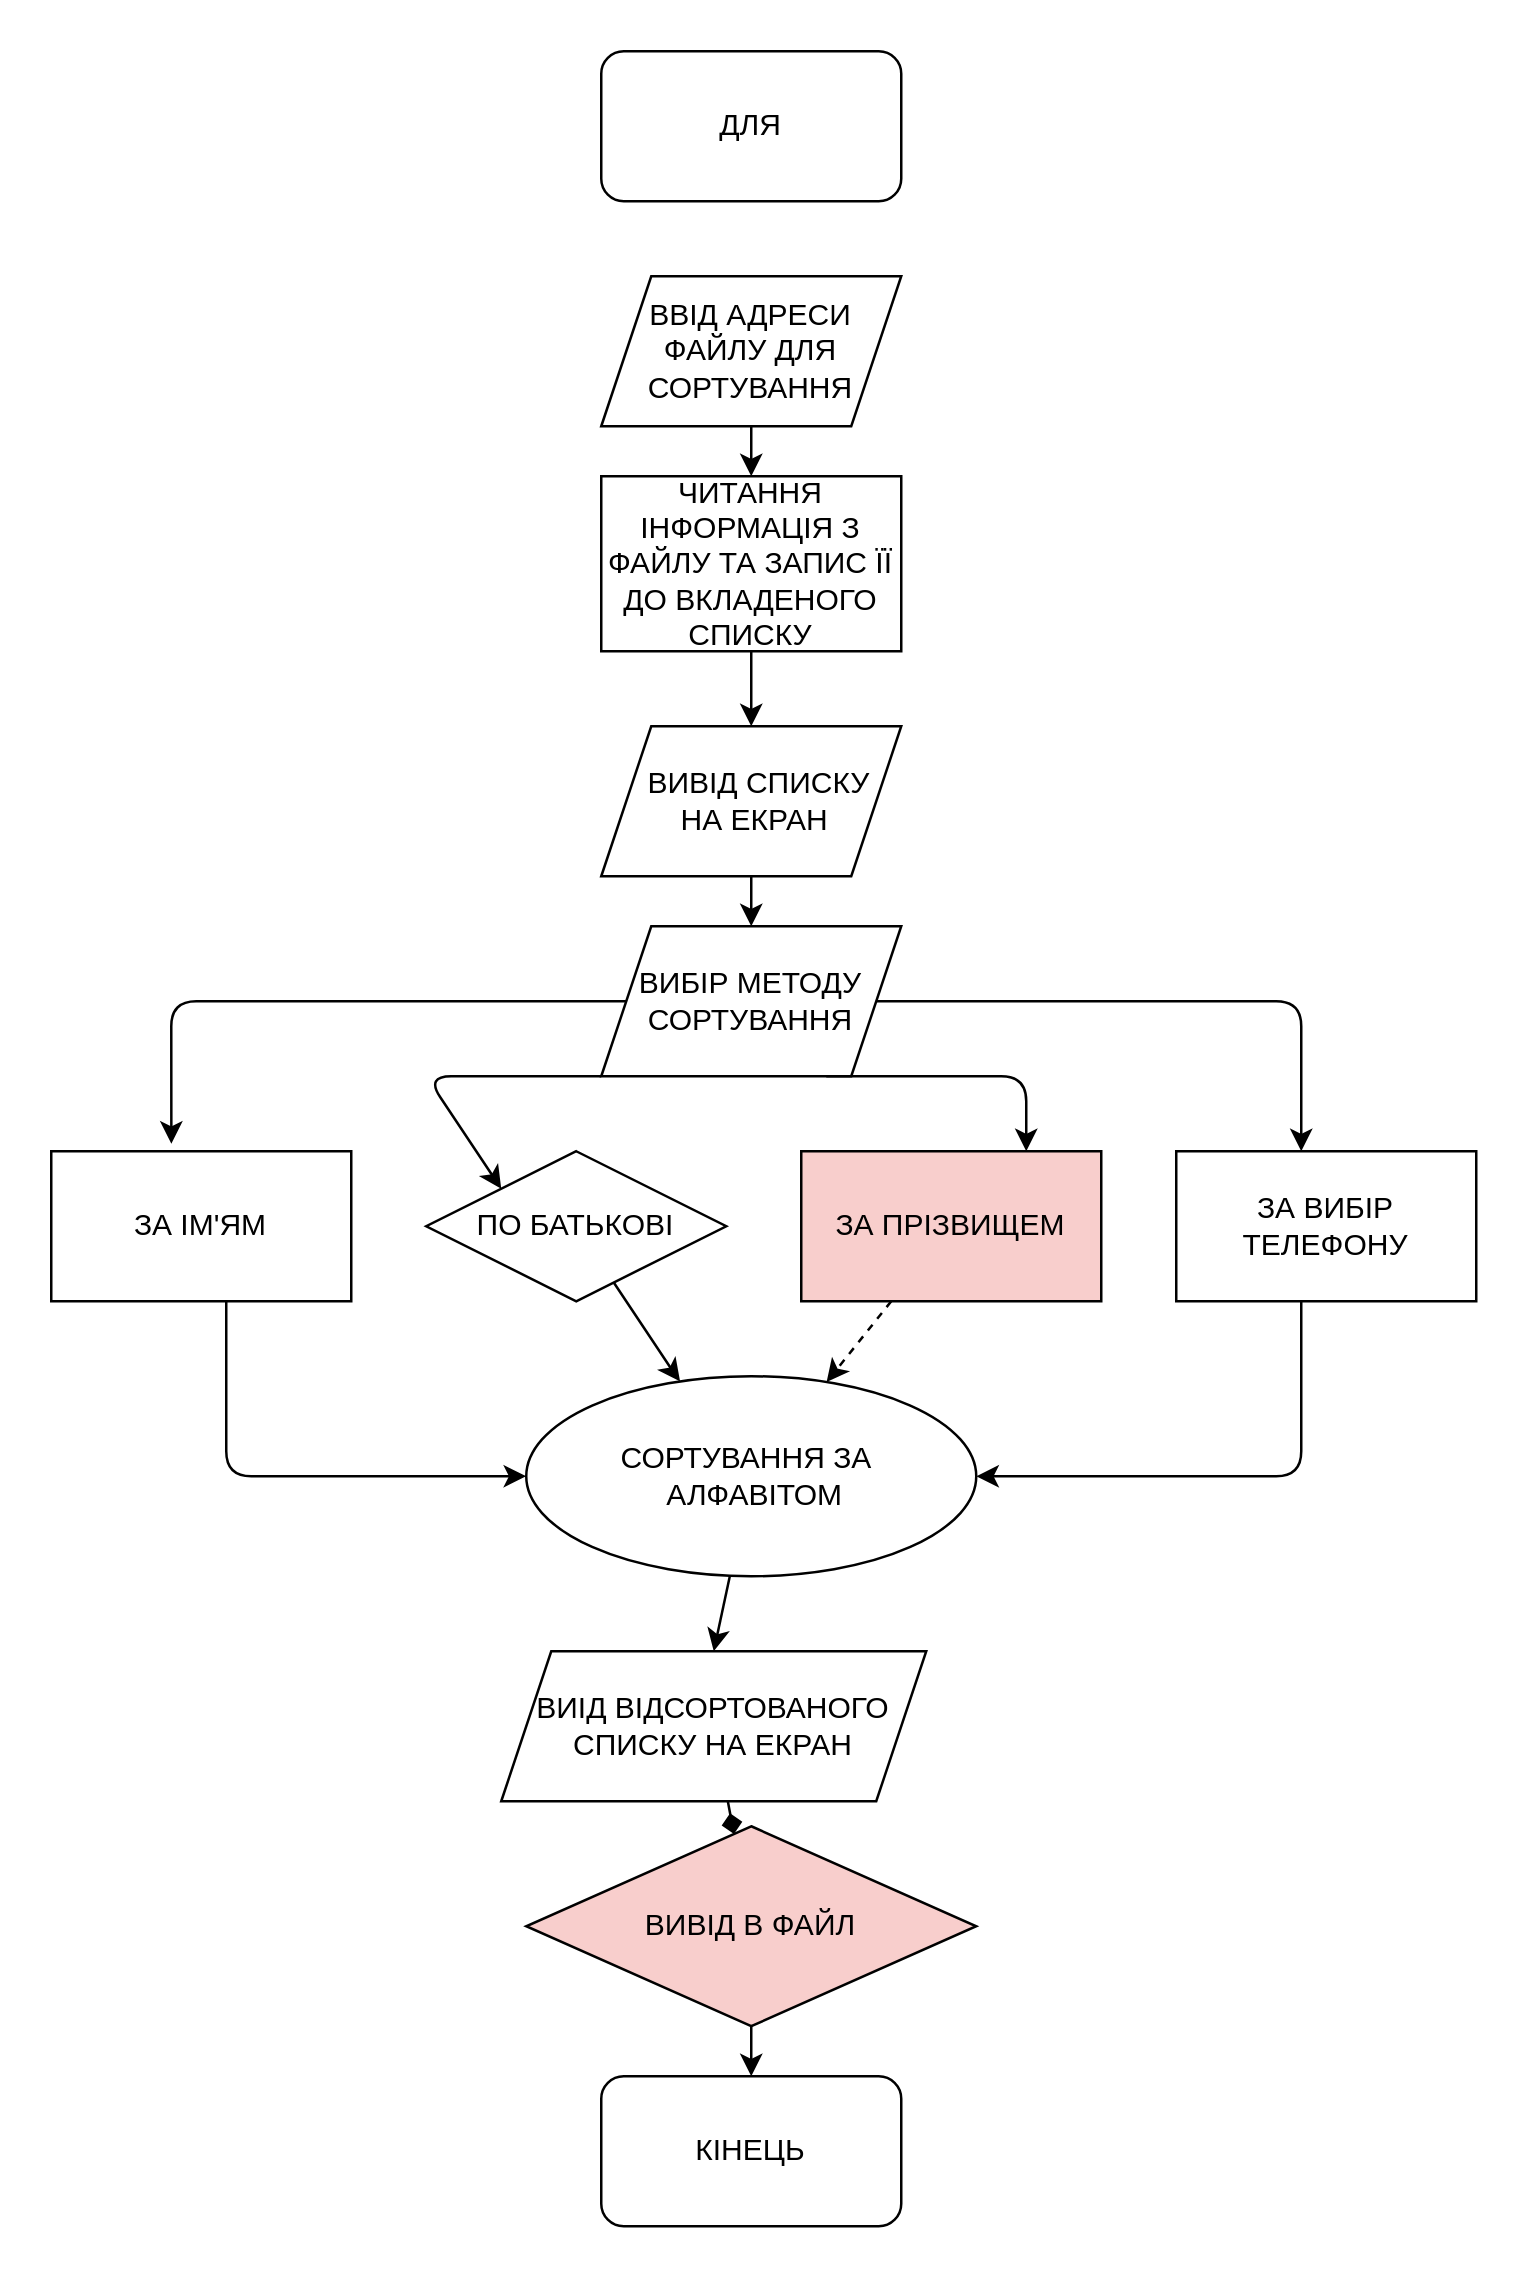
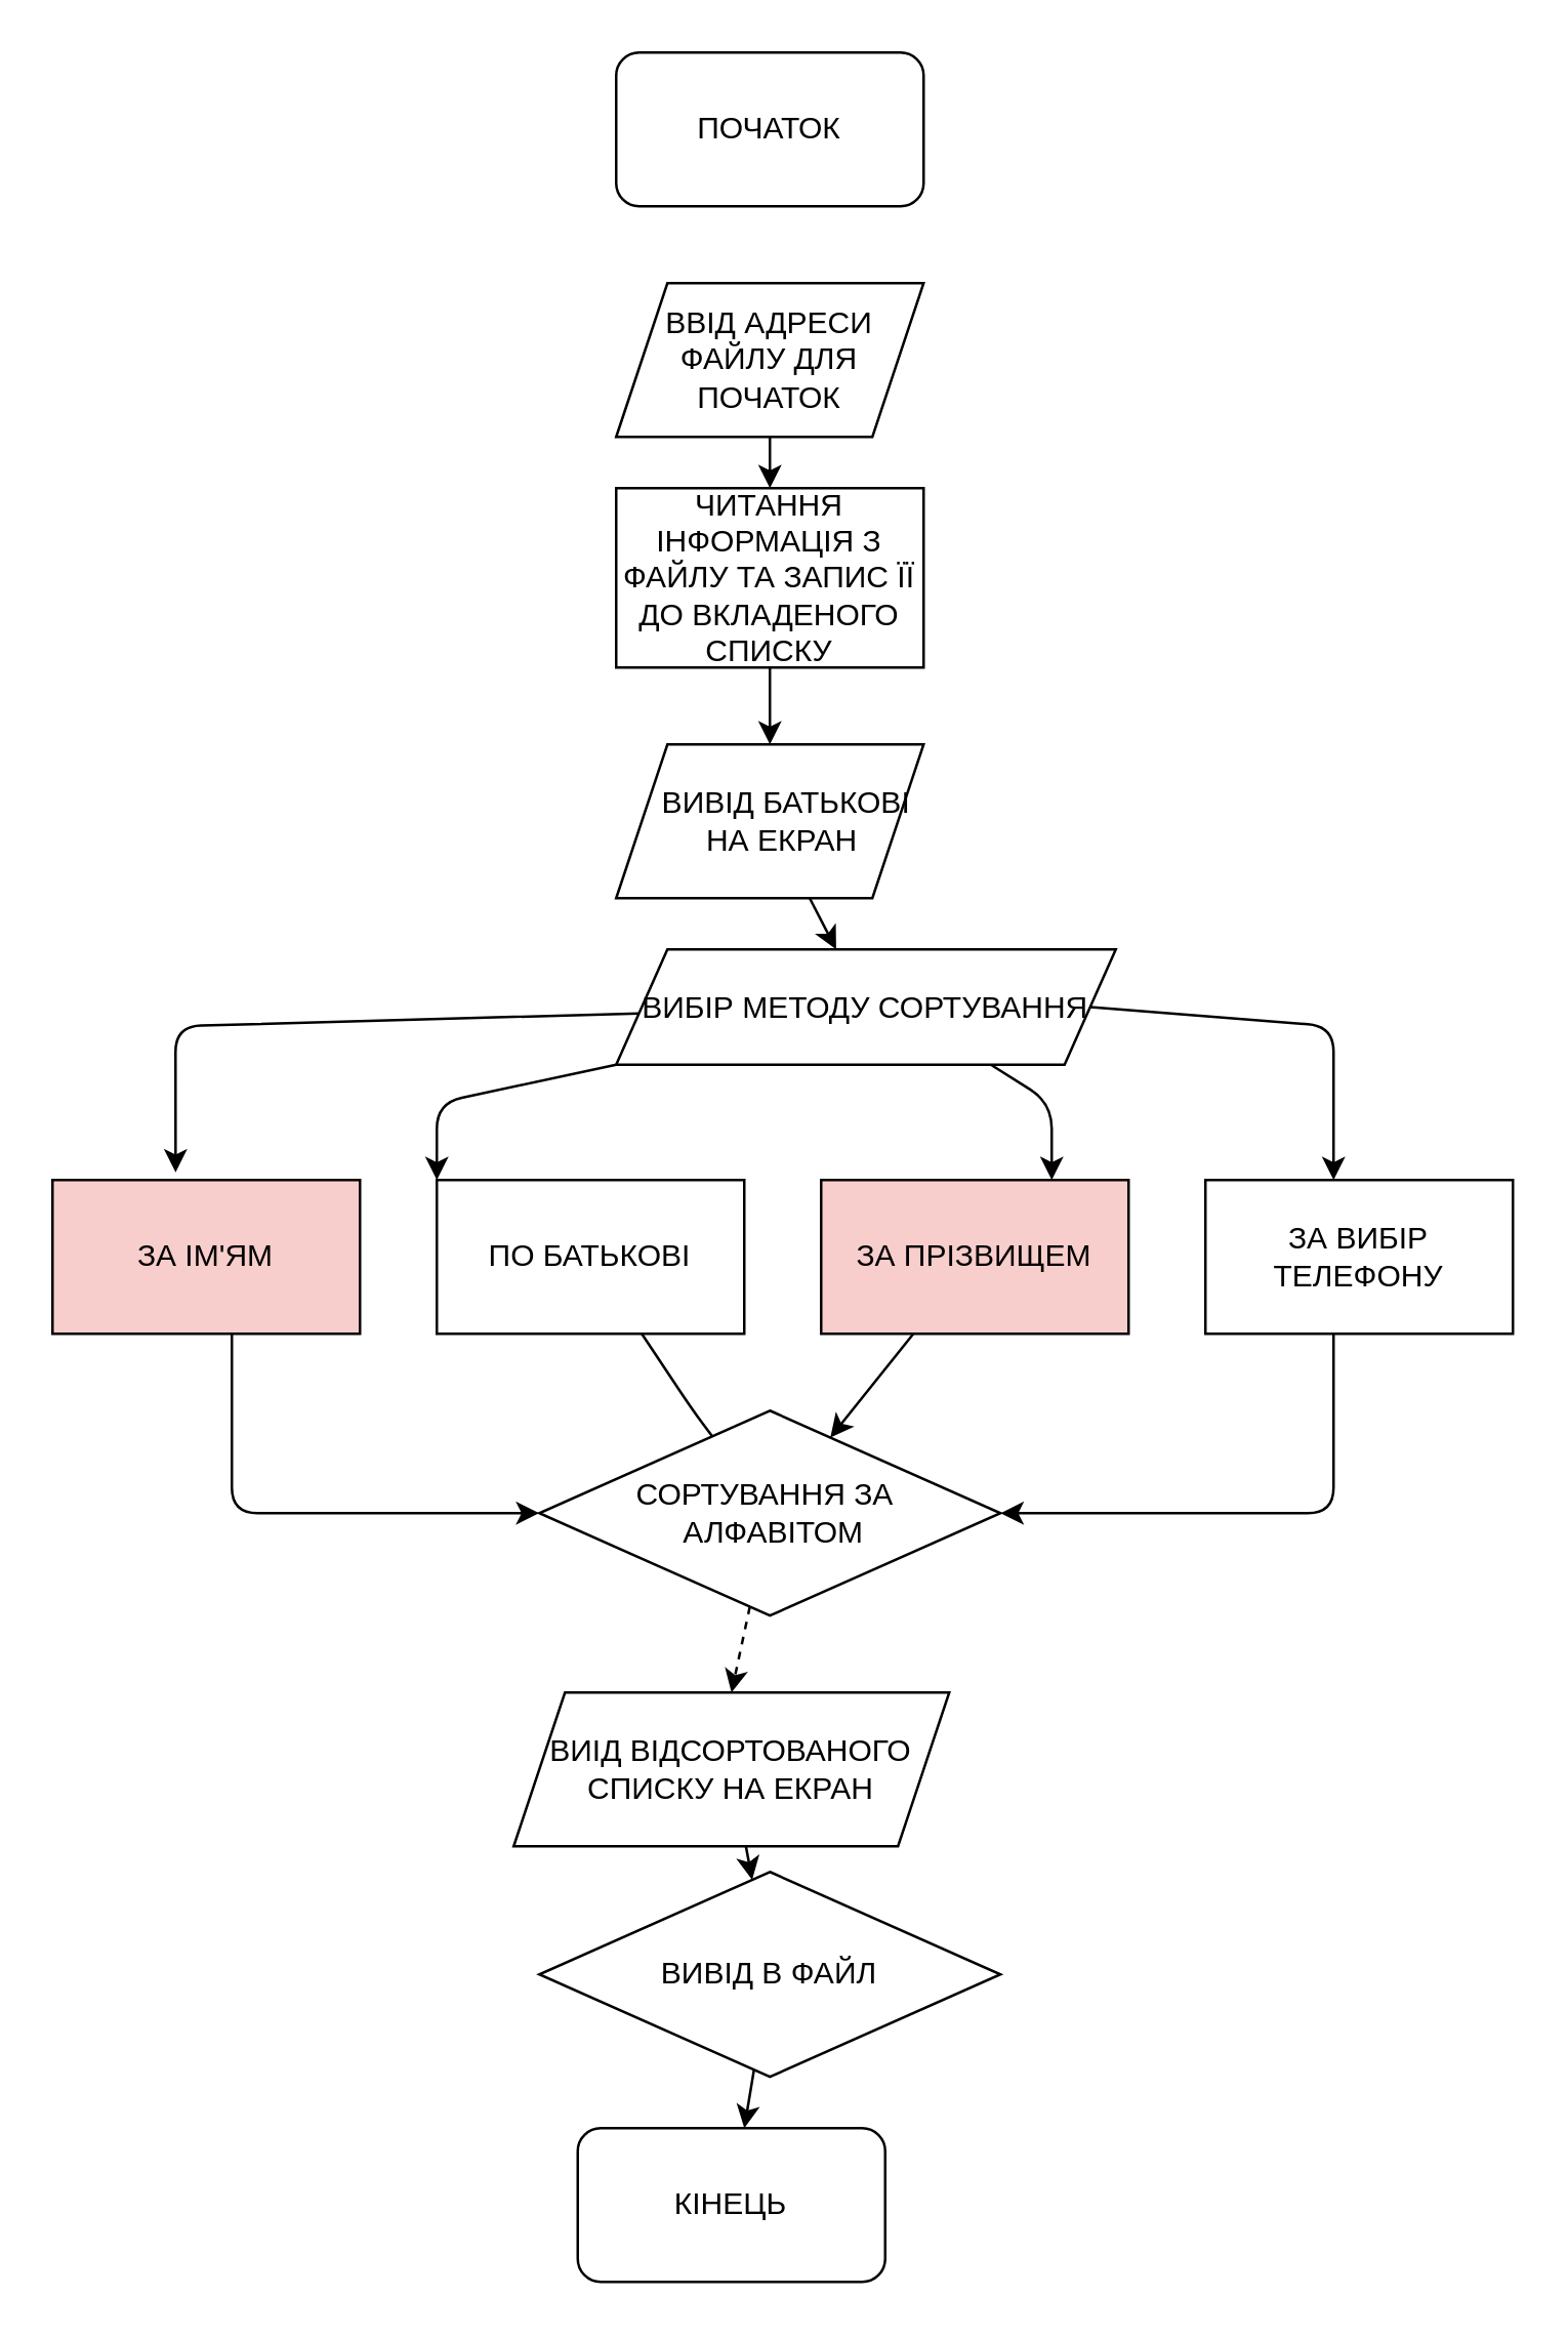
  <mxCell id="0" />
  <mxCell id="1" parent="0" />
- <mxCell id="2" value="ДЛЯ" style="rounded=1;whiteSpace=wrap;html=1;" parent="1" vertex="1"><mxGeometry x="240" y="20" width="120" height="60" as="geometry" /></mxCell>
+ <mxCell id="2" value="ПОЧАТОК" style="rounded=1;whiteSpace=wrap;html=1;" parent="1" vertex="1"><mxGeometry x="240" y="20" width="120" height="60" as="geometry" /></mxCell>
  <mxCell id="3" style="edgeStyle=none;html=1;" parent="1" target="5" edge="1"><mxGeometry relative="1" as="geometry"><mxPoint x="300" y="170" as="sourcePoint" /></mxGeometry></mxCell>
  <mxCell id="4" style="edgeStyle=none;html=1;" parent="1" source="5" target="28" edge="1"><mxGeometry relative="1" as="geometry" /></mxCell>
  <mxCell id="5" value="ЧИТАННЯ ІНФОРМАЦІЯ З ФАЙЛУ ТА ЗАПИС ЇЇ ДО ВКЛАДЕНОГО СПИСКУ" style="rounded=0;whiteSpace=wrap;html=1;" parent="1" vertex="1"><mxGeometry x="240" y="190" width="120" height="70" as="geometry" /></mxCell>
  <mxCell id="6" style="edgeStyle=none;html=1;entryX=0.317;entryY=-0.05;entryDx=0;entryDy=0;entryPerimeter=0;" parent="1" source="10" edge="1"><mxGeometry relative="1" as="geometry"><Array as="points"><mxPoint x="68" y="400" /></Array><mxPoint x="68.04" y="457" as="targetPoint" /></mxGeometry></mxCell>
  <mxCell id="7" style="edgeStyle=none;html=1;exitX=0;exitY=1;exitDx=0;exitDy=0;entryX=0;entryY=0;entryDx=0;entryDy=0;" parent="1" source="10" target="14" edge="1"><mxGeometry relative="1" as="geometry"><Array as="points"><mxPoint x="170" y="430" /></Array></mxGeometry></mxCell>
  <mxCell id="8" style="edgeStyle=none;html=1;exitX=0.75;exitY=1;exitDx=0;exitDy=0;entryX=0.75;entryY=0;entryDx=0;entryDy=0;" parent="1" source="10" target="16" edge="1"><mxGeometry relative="1" as="geometry"><mxPoint x="420" y="430" as="targetPoint" /><Array as="points"><mxPoint x="410" y="430" /></Array></mxGeometry></mxCell>
  <mxCell id="9" style="edgeStyle=none;html=1;exitX=1;exitY=0.5;exitDx=0;exitDy=0;entryX=0.5;entryY=0;entryDx=0;entryDy=0;" parent="1" source="10" edge="1"><mxGeometry relative="1" as="geometry"><Array as="points"><mxPoint x="520" y="400" /></Array><mxPoint x="520" y="460" as="targetPoint" /></mxGeometry></mxCell>
- <mxCell id="10" value="ВИБІР МЕТОДУ СОРТУВАННЯ" style="shape=parallelogram;perimeter=parallelogramPerimeter;whiteSpace=wrap;html=1;fixedSize=1;" parent="1" vertex="1"><mxGeometry x="240" y="370" width="120" height="60" as="geometry" /></mxCell>
+ <mxCell id="10" value="ВИБІР МЕТОДУ СОРТУВАННЯ" style="shape=parallelogram;perimeter=parallelogramPerimeter;whiteSpace=wrap;html=1;fixedSize=1;" parent="1" vertex="1"><mxGeometry x="240" y="370" width="195" height="45" as="geometry" /></mxCell>
  <mxCell id="11" style="edgeStyle=none;html=1;entryX=0;entryY=0.5;entryDx=0;entryDy=0;" parent="1" target="20" edge="1"><mxGeometry relative="1" as="geometry"><Array as="points"><mxPoint x="90" y="590" /></Array><mxPoint x="90" y="520" as="sourcePoint" /></mxGeometry></mxCell>
- <mxCell id="12" value="ЗА ІМ'ЯМ" style="rounded=0;whiteSpace=wrap;html=1;" parent="1" vertex="1"><mxGeometry x="20" y="460" width="120" height="60" as="geometry" /></mxCell>
- <mxCell id="13" style="edgeStyle=none;html=1;" parent="1" source="14" target="20" edge="1"><mxGeometry relative="1" as="geometry"><Array as="points"><mxPoint x="270" y="550" /></Array></mxGeometry></mxCell>
- <mxCell id="14" value="ПО БАТЬКОВІ" style="rhombus;whiteSpace=wrap;html=1;" parent="1" vertex="1"><mxGeometry x="170" y="460" width="120" height="60" as="geometry" /></mxCell>
- <mxCell id="15" style="edgeStyle=none;html=1;dashed=1;" parent="1" source="16" target="20" edge="1"><mxGeometry relative="1" as="geometry" /></mxCell>
+ <mxCell id="12" value="ЗА ІМ'ЯМ" style="rounded=0;whiteSpace=wrap;html=1;fillColor=#f8cecc;" parent="1" vertex="1"><mxGeometry x="20" y="460" width="120" height="60" as="geometry" /></mxCell>
+ <mxCell id="13" style="edgeStyle=none;html=1;endArrow=none;" parent="1" source="14" target="20" edge="1"><mxGeometry relative="1" as="geometry"><Array as="points"><mxPoint x="270" y="550" /></Array></mxGeometry></mxCell>
+ <mxCell id="14" value="ПО БАТЬКОВІ" style="rounded=0;whiteSpace=wrap;html=1;" parent="1" vertex="1"><mxGeometry x="170" y="460" width="120" height="60" as="geometry" /></mxCell>
+ <mxCell id="15" style="edgeStyle=none;html=1;" parent="1" source="16" target="20" edge="1"><mxGeometry relative="1" as="geometry" /></mxCell>
  <mxCell id="16" value="ЗА ПРІЗВИЩЕМ" style="rounded=0;whiteSpace=wrap;html=1;fillColor=#f8cecc;" parent="1" vertex="1"><mxGeometry x="320" y="460" width="120" height="60" as="geometry" /></mxCell>
  <mxCell id="17" style="edgeStyle=none;html=1;entryX=1;entryY=0.5;entryDx=0;entryDy=0;" parent="1" target="20" edge="1"><mxGeometry relative="1" as="geometry"><Array as="points"><mxPoint x="520" y="590" /></Array><mxPoint x="520" y="520" as="sourcePoint" /></mxGeometry></mxCell>
  <mxCell id="18" value="ЗА ВИБІР ТЕЛЕФОНУ" style="rounded=0;whiteSpace=wrap;html=1;" parent="1" vertex="1"><mxGeometry x="470" y="460" width="120" height="60" as="geometry" /></mxCell>
- <mxCell id="19" style="edgeStyle=none;html=1;entryX=0.5;entryY=0;entryDx=0;entryDy=0;" parent="1" source="20" target="26" edge="1"><mxGeometry relative="1" as="geometry" /></mxCell>
- <mxCell id="20" value="СОРТУВАННЯ ЗА&amp;nbsp; &amp;nbsp;АЛФАВІТОМ" style="ellipse;whiteSpace=wrap;html=1;" parent="1" vertex="1"><mxGeometry x="210" y="550" width="180" height="80" as="geometry" /></mxCell>
+ <mxCell id="19" style="edgeStyle=none;html=1;entryX=0.5;entryY=0;entryDx=0;entryDy=0;dashed=1;" parent="1" source="20" target="26" edge="1"><mxGeometry relative="1" as="geometry" /></mxCell>
+ <mxCell id="20" value="СОРТУВАННЯ ЗА&amp;nbsp; &amp;nbsp;АЛФАВІТОМ" style="rhombus;whiteSpace=wrap;html=1;" parent="1" vertex="1"><mxGeometry x="210" y="550" width="180" height="80" as="geometry" /></mxCell>
  <mxCell id="21" style="edgeStyle=none;html=1;" parent="1" source="22" target="23" edge="1"><mxGeometry relative="1" as="geometry" /></mxCell>
- <mxCell id="22" value="ВИВІД В ФАЙЛ" style="rhombus;whiteSpace=wrap;html=1;fillColor=#f8cecc;" parent="1" vertex="1"><mxGeometry x="210" y="730" width="180" height="80" as="geometry" /></mxCell>
- <mxCell id="23" value="КІНЕЦЬ" style="rounded=1;whiteSpace=wrap;html=1;" parent="1" vertex="1"><mxGeometry x="240" y="830" width="120" height="60" as="geometry" /></mxCell>
- <mxCell id="24" value="ВВІД АДРЕСИ ФАЙЛУ ДЛЯ СОРТУВАННЯ" style="shape=parallelogram;perimeter=parallelogramPerimeter;whiteSpace=wrap;html=1;fixedSize=1;" parent="1" vertex="1"><mxGeometry x="240" y="110" width="120" height="60" as="geometry" /></mxCell>
- <mxCell id="25" style="edgeStyle=none;html=1;endArrow=diamond;" parent="1" source="26" target="22" edge="1"><mxGeometry relative="1" as="geometry" /></mxCell>
+ <mxCell id="22" value="ВИВІД В ФАЙЛ" style="rhombus;whiteSpace=wrap;html=1;" parent="1" vertex="1"><mxGeometry x="210" y="730" width="180" height="80" as="geometry" /></mxCell>
+ <mxCell id="23" value="КІНЕЦЬ" style="rounded=1;whiteSpace=wrap;html=1;" parent="1" vertex="1"><mxGeometry x="225" y="830" width="120" height="60" as="geometry" /></mxCell>
+ <mxCell id="24" value="ВВІД АДРЕСИ ФАЙЛУ ДЛЯ ПОЧАТОК" style="shape=parallelogram;perimeter=parallelogramPerimeter;whiteSpace=wrap;html=1;fixedSize=1;" parent="1" vertex="1"><mxGeometry x="240" y="110" width="120" height="60" as="geometry" /></mxCell>
+ <mxCell id="25" style="edgeStyle=none;html=1;" parent="1" source="26" target="22" edge="1"><mxGeometry relative="1" as="geometry" /></mxCell>
  <mxCell id="26" value="ВИІД ВІДСОРТОВАНОГО СПИСКУ НА ЕКРАН" style="shape=parallelogram;perimeter=parallelogramPerimeter;whiteSpace=wrap;html=1;fixedSize=1;" parent="1" vertex="1"><mxGeometry x="200" y="660" width="170" height="60" as="geometry" /></mxCell>
  <mxCell id="27" style="edgeStyle=none;html=1;" parent="1" source="28" target="10" edge="1"><mxGeometry relative="1" as="geometry" /></mxCell>
- <mxCell id="28" value="&amp;nbsp; &amp;nbsp; &amp;nbsp;ВИВІД СПИСКУ&amp;nbsp; &amp;nbsp; &amp;nbsp;НА ЕКРАН" style="shape=parallelogram;perimeter=parallelogramPerimeter;whiteSpace=wrap;html=1;fixedSize=1;" parent="1" vertex="1"><mxGeometry x="240" y="290" width="120" height="60" as="geometry" /></mxCell>
+ <mxCell id="28" value="&amp;nbsp; &amp;nbsp; &amp;nbsp;ВИВІД БАТЬКОВІ&amp;nbsp; &amp;nbsp; &amp;nbsp;НА ЕКРАН" style="shape=parallelogram;perimeter=parallelogramPerimeter;whiteSpace=wrap;html=1;fixedSize=1;" parent="1" vertex="1"><mxGeometry x="240" y="290" width="120" height="60" as="geometry" /></mxCell>
